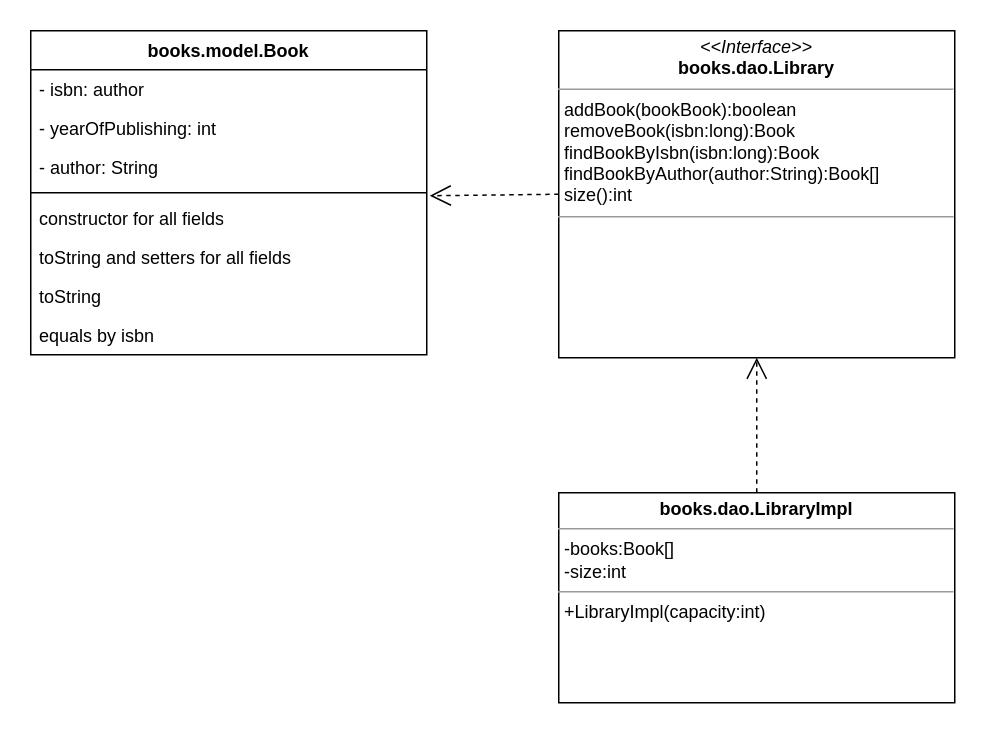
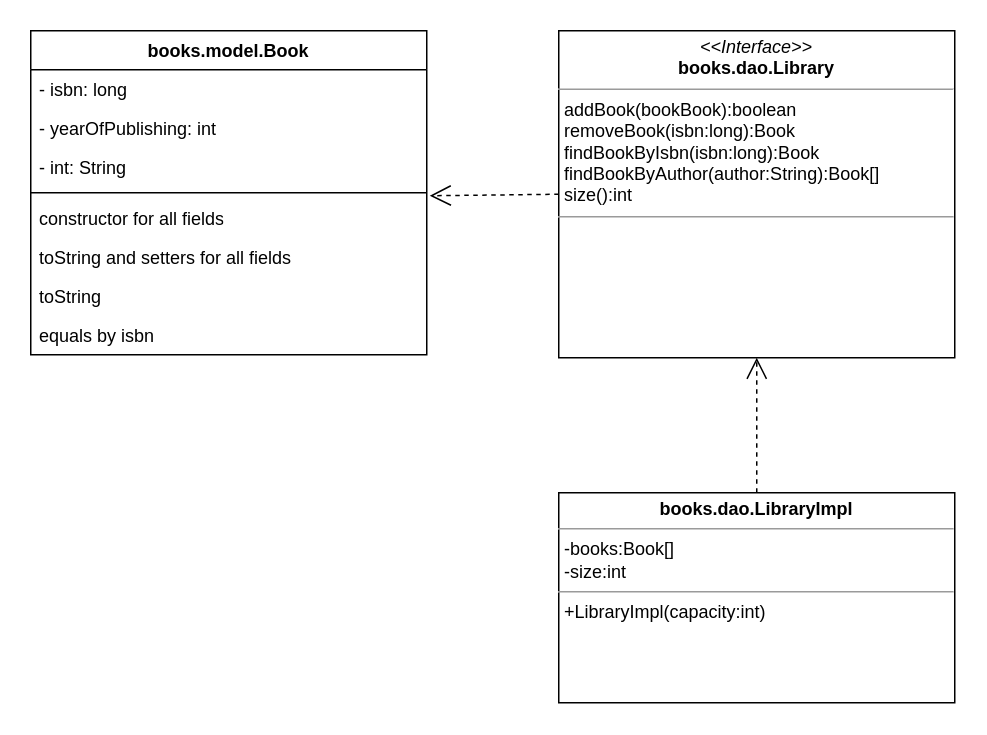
  <mxCell id="0" />
  <mxCell id="1" parent="0" />
  <mxCell id="2" value="books.model.Book" style="swimlane;fontStyle=1;align=center;verticalAlign=top;childLayout=stackLayout;horizontal=1;startSize=26;horizontalStack=0;resizeParent=1;resizeParentMax=0;resizeLast=0;collapsible=1;marginBottom=0;whiteSpace=wrap;html=1;" parent="1" vertex="1"><mxGeometry x="20" y="20" width="264" height="216" as="geometry" /></mxCell>
- <mxCell id="3" value="- isbn: author" style="text;strokeColor=none;fillColor=none;align=left;verticalAlign=top;spacingLeft=4;spacingRight=4;overflow=hidden;rotatable=0;points=[[0,0.5],[1,0.5]];portConstraint=eastwest;whiteSpace=wrap;html=1;" parent="2" vertex="1"><mxGeometry y="26" width="264" height="26" as="geometry" /></mxCell>
+ <mxCell id="3" value="- isbn: long" style="text;strokeColor=none;fillColor=none;align=left;verticalAlign=top;spacingLeft=4;spacingRight=4;overflow=hidden;rotatable=0;points=[[0,0.5],[1,0.5]];portConstraint=eastwest;whiteSpace=wrap;html=1;" parent="2" vertex="1"><mxGeometry y="26" width="264" height="26" as="geometry" /></mxCell>
  <mxCell id="4" value="- yearOfPublishing: int" style="text;strokeColor=none;fillColor=none;align=left;verticalAlign=top;spacingLeft=4;spacingRight=4;overflow=hidden;rotatable=0;points=[[0,0.5],[1,0.5]];portConstraint=eastwest;whiteSpace=wrap;html=1;" parent="2" vertex="1"><mxGeometry y="52" width="264" height="26" as="geometry" /></mxCell>
- <mxCell id="5" value="- author: String" style="text;strokeColor=none;fillColor=none;align=left;verticalAlign=top;spacingLeft=4;spacingRight=4;overflow=hidden;rotatable=0;points=[[0,0.5],[1,0.5]];portConstraint=eastwest;whiteSpace=wrap;html=1;" parent="2" vertex="1"><mxGeometry y="78" width="264" height="26" as="geometry" /></mxCell>
+ <mxCell id="5" value="- int: String" style="text;strokeColor=none;fillColor=none;align=left;verticalAlign=top;spacingLeft=4;spacingRight=4;overflow=hidden;rotatable=0;points=[[0,0.5],[1,0.5]];portConstraint=eastwest;whiteSpace=wrap;html=1;" parent="2" vertex="1"><mxGeometry y="78" width="264" height="26" as="geometry" /></mxCell>
  <mxCell id="6" value="" style="line;strokeWidth=1;fillColor=none;align=left;verticalAlign=middle;spacingTop=-1;spacingLeft=3;spacingRight=3;rotatable=0;labelPosition=right;points=[];portConstraint=eastwest;strokeColor=inherit;" parent="2" vertex="1"><mxGeometry y="104" width="264" height="8" as="geometry" /></mxCell>
  <mxCell id="7" value="constructor for all fields" style="text;strokeColor=none;fillColor=none;align=left;verticalAlign=top;spacingLeft=4;spacingRight=4;overflow=hidden;rotatable=0;points=[[0,0.5],[1,0.5]];portConstraint=eastwest;whiteSpace=wrap;html=1;" parent="2" vertex="1"><mxGeometry y="112" width="264" height="26" as="geometry" /></mxCell>
  <mxCell id="8" value="toString and setters for all fields" style="text;strokeColor=none;fillColor=none;align=left;verticalAlign=top;spacingLeft=4;spacingRight=4;overflow=hidden;rotatable=0;points=[[0,0.5],[1,0.5]];portConstraint=eastwest;whiteSpace=wrap;html=1;" parent="2" vertex="1"><mxGeometry y="138" width="264" height="26" as="geometry" /></mxCell>
  <mxCell id="9" value="toString" style="text;strokeColor=none;fillColor=none;align=left;verticalAlign=top;spacingLeft=4;spacingRight=4;overflow=hidden;rotatable=0;points=[[0,0.5],[1,0.5]];portConstraint=eastwest;whiteSpace=wrap;html=1;" parent="2" vertex="1"><mxGeometry y="164" width="264" height="26" as="geometry" /></mxCell>
  <mxCell id="10" value="equals by isbn" style="text;strokeColor=none;fillColor=none;align=left;verticalAlign=top;spacingLeft=4;spacingRight=4;overflow=hidden;rotatable=0;points=[[0,0.5],[1,0.5]];portConstraint=eastwest;whiteSpace=wrap;html=1;" parent="2" vertex="1"><mxGeometry y="190" width="264" height="26" as="geometry" /></mxCell>
  <mxCell id="11" value="&lt;p style=&quot;margin:0px;margin-top:4px;text-align:center;&quot;&gt;&lt;i&gt;&amp;lt;&amp;lt;Interface&amp;gt;&amp;gt;&lt;/i&gt;&lt;br&gt;&lt;b&gt;books.dao.Library&lt;/b&gt;&lt;/p&gt;&lt;hr size=&quot;1&quot;&gt;&lt;p style=&quot;margin:0px;margin-left:4px;&quot;&gt;addBook(bookBook):boolean&lt;/p&gt;&lt;p style=&quot;margin:0px;margin-left:4px;&quot;&gt;removeBook(isbn:long):Book&lt;/p&gt;&lt;p style=&quot;margin:0px;margin-left:4px;&quot;&gt;findBookByIsbn(isbn:long):Book&lt;/p&gt;&lt;p style=&quot;margin:0px;margin-left:4px;&quot;&gt;findBookByAuthor(author:String):Book[]&lt;/p&gt;&lt;p style=&quot;margin:0px;margin-left:4px;&quot;&gt;size():int&lt;/p&gt;&lt;hr size=&quot;1&quot;&gt;&lt;p style=&quot;margin:0px;margin-left:4px;&quot;&gt;&lt;br&gt;&lt;/p&gt;" style="verticalAlign=top;align=left;overflow=fill;fontSize=12;fontFamily=Helvetica;html=1;whiteSpace=wrap;" parent="1" vertex="1"><mxGeometry x="372" y="20" width="264" height="218" as="geometry" /></mxCell>
  <mxCell id="12" value="&lt;p style=&quot;margin:0px;margin-top:4px;text-align:center;&quot;&gt;&lt;b&gt;books.dao.LibraryImpl&lt;/b&gt;&lt;/p&gt;&lt;hr size=&quot;1&quot;&gt;&lt;p style=&quot;margin:0px;margin-left:4px;&quot;&gt;-books:Book[]&lt;br&gt;-size:int&lt;/p&gt;&lt;hr size=&quot;1&quot;&gt;&lt;p style=&quot;margin:0px;margin-left:4px;&quot;&gt;+LibraryImpl(capacity:int)&lt;br&gt;&lt;br&gt;&lt;/p&gt;" style="verticalAlign=top;align=left;overflow=fill;fontSize=12;fontFamily=Helvetica;html=1;whiteSpace=wrap;" parent="1" vertex="1"><mxGeometry x="372" y="328" width="264" height="140" as="geometry" /></mxCell>
  <mxCell id="13" value="" style="endArrow=open;endFill=1;endSize=12;html=1;rounded=0;exitX=0;exitY=0.5;exitDx=0;exitDy=0;dashed=1;" parent="1" source="11" edge="1"><mxGeometry width="160" relative="1" as="geometry"><mxPoint x="361" y="152" as="sourcePoint" /><mxPoint x="286" y="130" as="targetPoint" /></mxGeometry></mxCell>
  <mxCell id="14" value="" style="endArrow=open;endFill=1;endSize=12;html=1;rounded=0;entryX=0.5;entryY=1;entryDx=0;entryDy=0;exitX=0.5;exitY=0;exitDx=0;exitDy=0;dashed=1;" parent="1" source="12" target="11" edge="1"><mxGeometry width="160" relative="1" as="geometry"><mxPoint x="504" y="306" as="sourcePoint" /><mxPoint x="636" y="284" as="targetPoint" /></mxGeometry></mxCell>
